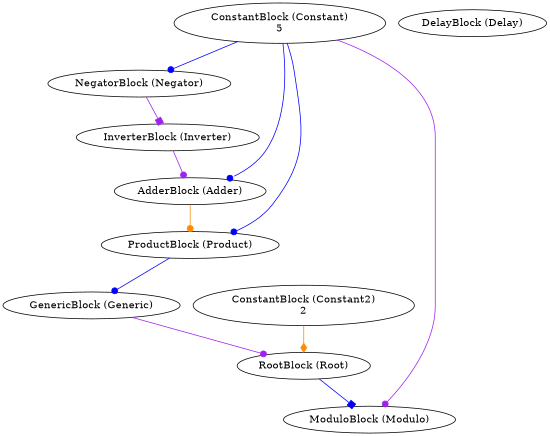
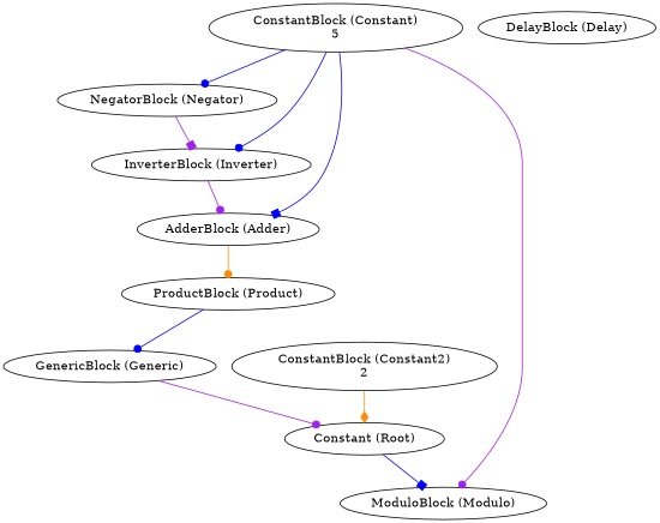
  digraph {
    edge [arrowhead=dot color=blue]
    n1 [label="ConstantBlock (Constant)\n5"]
    n2 [label="NegatorBlock (Negator)"]
    n3 [label="AdderBlock (Adder)"]
    n4 [label="ProductBlock (Product)"]
    n5 [label="ModuloBlock (Modulo)"]
    n6 [label="InverterBlock (Inverter)"]
    n7 [label="GenericBlock (Generic)"]
    n8 [label="ConstantBlock (Constant2)\n2"]
-   n9 [label="RootBlock (Root)"]
+   n9 [label="Constant (Root)"]
    n10 [label="DelayBlock (Delay)"]
    n1 -> n2
-   n1 -> n3
-   n1 -> n4
+   n1 -> n3 [arrowhead=box]
+   n1 -> n6
    n1 -> n5 [color=purple]
    n2 -> n6 [arrowhead=box color=purple]
    n3 -> n4 [color=darkorange]
    n4 -> n7
    n6 -> n3 [color=purple]
    n7 -> n9 [color=purple]
    n8 -> n9 [arrowhead=diamond color=darkorange]
    n9 -> n5 [arrowhead=box]
  }
